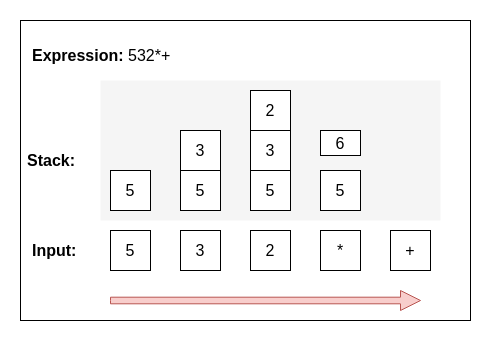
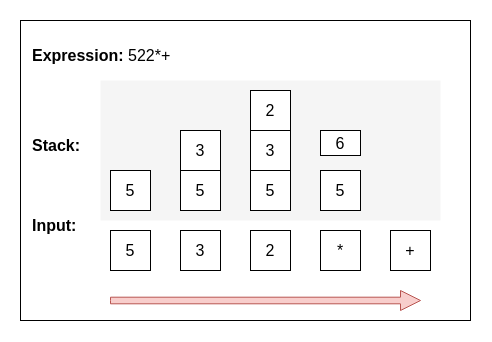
  <mxCell id="0" />
  <mxCell id="1" parent="0" />
  <mxCell id="2" value="" style="rounded=0;whiteSpace=wrap;html=1;fontSize=16;align=center;" vertex="1" parent="1"><mxGeometry x="20" y="20" width="450" height="300" as="geometry" /></mxCell>
  <mxCell id="3" value="" style="rounded=0;whiteSpace=wrap;html=1;fontSize=16;align=center;fillColor=#f5f5f5;fontColor=#333333;strokeColor=none;" vertex="1" parent="1"><mxGeometry x="100" y="80" width="340" height="140" as="geometry" /></mxCell>
- <mxCell id="4" value="&lt;b&gt;Expression:&lt;/b&gt; 532*+&amp;nbsp;" style="text;html=1;strokeColor=none;fillColor=none;align=left;verticalAlign=middle;whiteSpace=wrap;rounded=0;fontSize=16;" vertex="1" parent="1"><mxGeometry x="30" y="40" width="280" height="30" as="geometry" /></mxCell>
- <mxCell id="5" value="Stack:" style="text;html=1;strokeColor=none;fillColor=none;align=left;verticalAlign=middle;whiteSpace=wrap;rounded=0;fontSize=16;fontStyle=1" vertex="1" parent="1"><mxGeometry x="25" y="145" width="60" height="30" as="geometry" /></mxCell>
- <mxCell id="6" value="Input:" style="text;html=1;strokeColor=none;fillColor=none;align=left;verticalAlign=middle;whiteSpace=wrap;rounded=0;fontSize=16;fontStyle=1" vertex="1" parent="1"><mxGeometry x="30" y="235" width="60" height="30" as="geometry" /></mxCell>
+ <mxCell id="4" value="&lt;b&gt;Expression:&lt;/b&gt; 522*+&amp;nbsp;" style="text;html=1;strokeColor=none;fillColor=none;align=left;verticalAlign=middle;whiteSpace=wrap;rounded=0;fontSize=16;" vertex="1" parent="1"><mxGeometry x="30" y="40" width="280" height="30" as="geometry" /></mxCell>
+ <mxCell id="5" value="Stack:" style="text;html=1;strokeColor=none;fillColor=none;align=left;verticalAlign=middle;whiteSpace=wrap;rounded=0;fontSize=16;fontStyle=1" vertex="1" parent="1"><mxGeometry x="30" y="130" width="60" height="30" as="geometry" /></mxCell>
+ <mxCell id="6" value="Input:" style="text;html=1;strokeColor=none;fillColor=none;align=left;verticalAlign=middle;whiteSpace=wrap;rounded=0;fontSize=16;fontStyle=1" vertex="1" parent="1"><mxGeometry x="30" y="210" width="60" height="30" as="geometry" /></mxCell>
  <mxCell id="7" value="5" style="rounded=0;whiteSpace=wrap;html=1;fontSize=16;align=center;" vertex="1" parent="1"><mxGeometry x="110" y="230" width="40" height="40" as="geometry" /></mxCell>
  <mxCell id="8" value="5" style="rounded=0;whiteSpace=wrap;html=1;fontSize=16;align=center;" vertex="1" parent="1"><mxGeometry x="110" y="170" width="40" height="40" as="geometry" /></mxCell>
  <mxCell id="9" value="3" style="rounded=0;whiteSpace=wrap;html=1;fontSize=16;align=center;" vertex="1" parent="1"><mxGeometry x="180" y="230" width="40" height="40" as="geometry" /></mxCell>
  <mxCell id="10" value="2" style="rounded=0;whiteSpace=wrap;html=1;fontSize=16;align=center;" vertex="1" parent="1"><mxGeometry x="250" y="230" width="40" height="40" as="geometry" /></mxCell>
  <mxCell id="11" value="*" style="rounded=0;whiteSpace=wrap;html=1;fontSize=16;align=center;" vertex="1" parent="1"><mxGeometry x="320" y="230" width="40" height="40" as="geometry" /></mxCell>
  <mxCell id="12" value="+" style="rounded=0;whiteSpace=wrap;html=1;fontSize=16;align=center;" vertex="1" parent="1"><mxGeometry x="390" y="230" width="40" height="40" as="geometry" /></mxCell>
  <mxCell id="13" value="5" style="rounded=0;whiteSpace=wrap;html=1;fontSize=16;align=center;" vertex="1" parent="1"><mxGeometry x="180" y="170" width="40" height="40" as="geometry" /></mxCell>
  <mxCell id="14" value="3" style="rounded=0;whiteSpace=wrap;html=1;fontSize=16;align=center;" vertex="1" parent="1"><mxGeometry x="180" y="130" width="40" height="40" as="geometry" /></mxCell>
  <mxCell id="15" value="5" style="rounded=0;whiteSpace=wrap;html=1;fontSize=16;align=center;" vertex="1" parent="1"><mxGeometry x="250" y="170" width="40" height="40" as="geometry" /></mxCell>
  <mxCell id="16" value="3" style="rounded=0;whiteSpace=wrap;html=1;fontSize=16;align=center;" vertex="1" parent="1"><mxGeometry x="250" y="130" width="40" height="40" as="geometry" /></mxCell>
  <mxCell id="17" value="2" style="rounded=0;whiteSpace=wrap;html=1;fontSize=16;align=center;" vertex="1" parent="1"><mxGeometry x="250" y="90" width="40" height="40" as="geometry" /></mxCell>
  <mxCell id="18" value="5" style="rounded=0;whiteSpace=wrap;html=1;fontSize=16;align=center;" vertex="1" parent="1"><mxGeometry x="320" y="170" width="40" height="40" as="geometry" /></mxCell>
  <mxCell id="19" value="6" style="rounded=0;whiteSpace=wrap;html=1;fontSize=16;align=center;" vertex="1" parent="1"><mxGeometry x="320" y="130" width="40" height="25" as="geometry" /></mxCell>
  <mxCell id="20" value="" style="html=1;shadow=0;dashed=0;align=center;verticalAlign=middle;shape=mxgraph.arrows2.arrow;dy=0.67;dx=20;notch=0;fontSize=16;fillColor=#f8cecc;strokeColor=#b85450;" vertex="1" parent="1"><mxGeometry x="110" y="290" width="310" height="20" as="geometry" /></mxCell>
